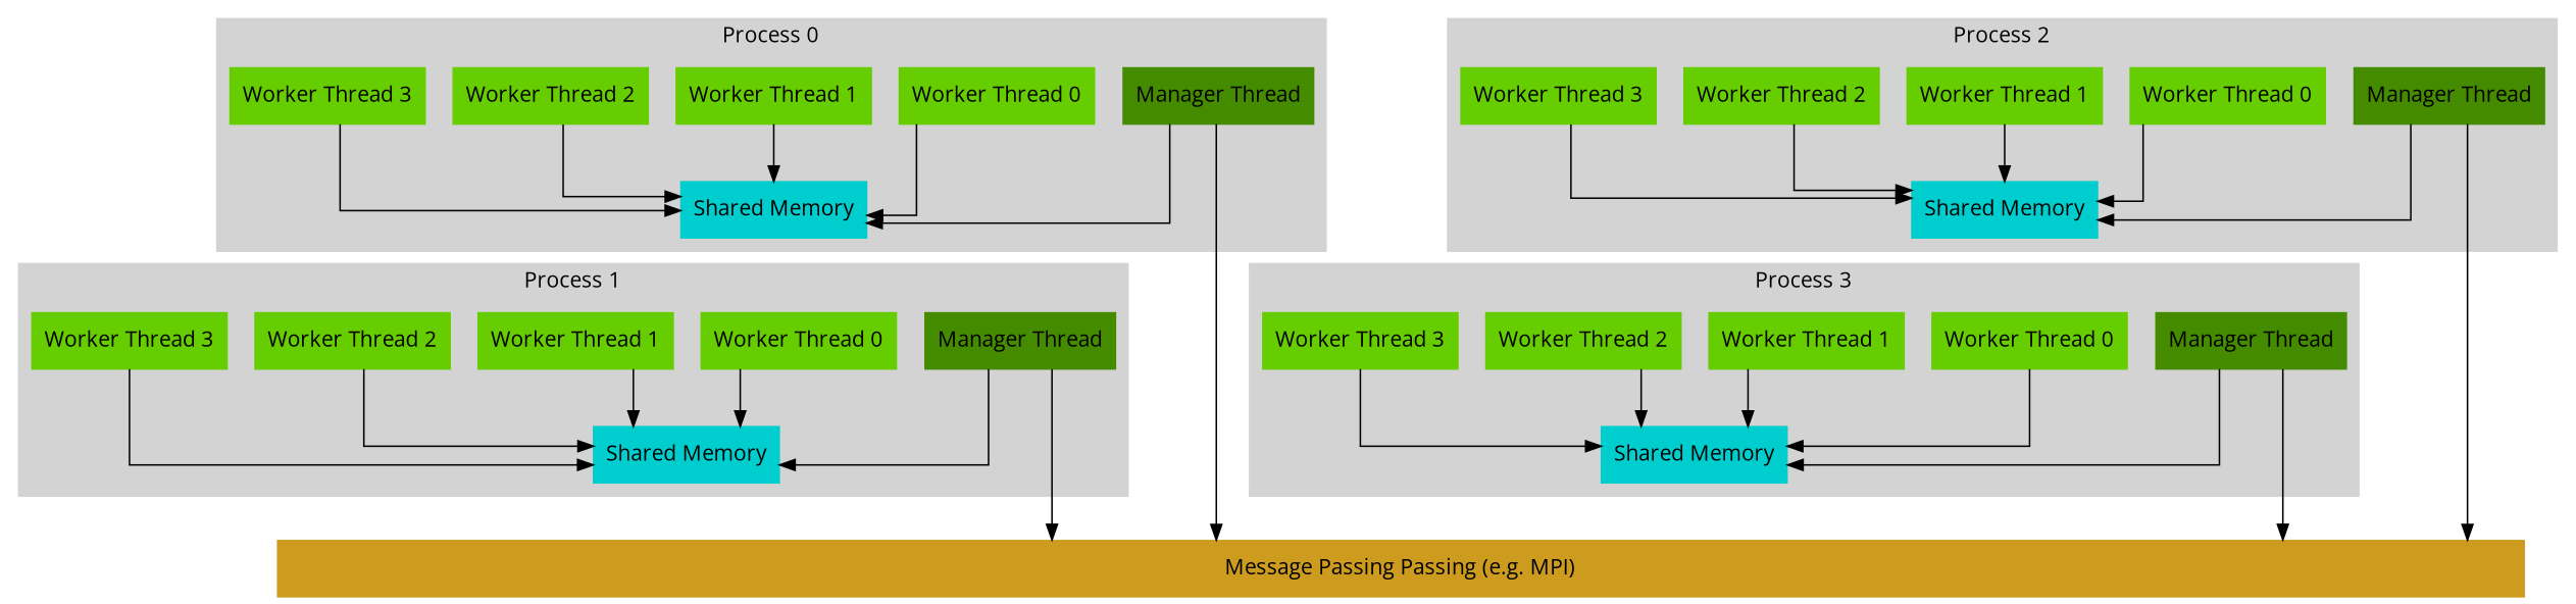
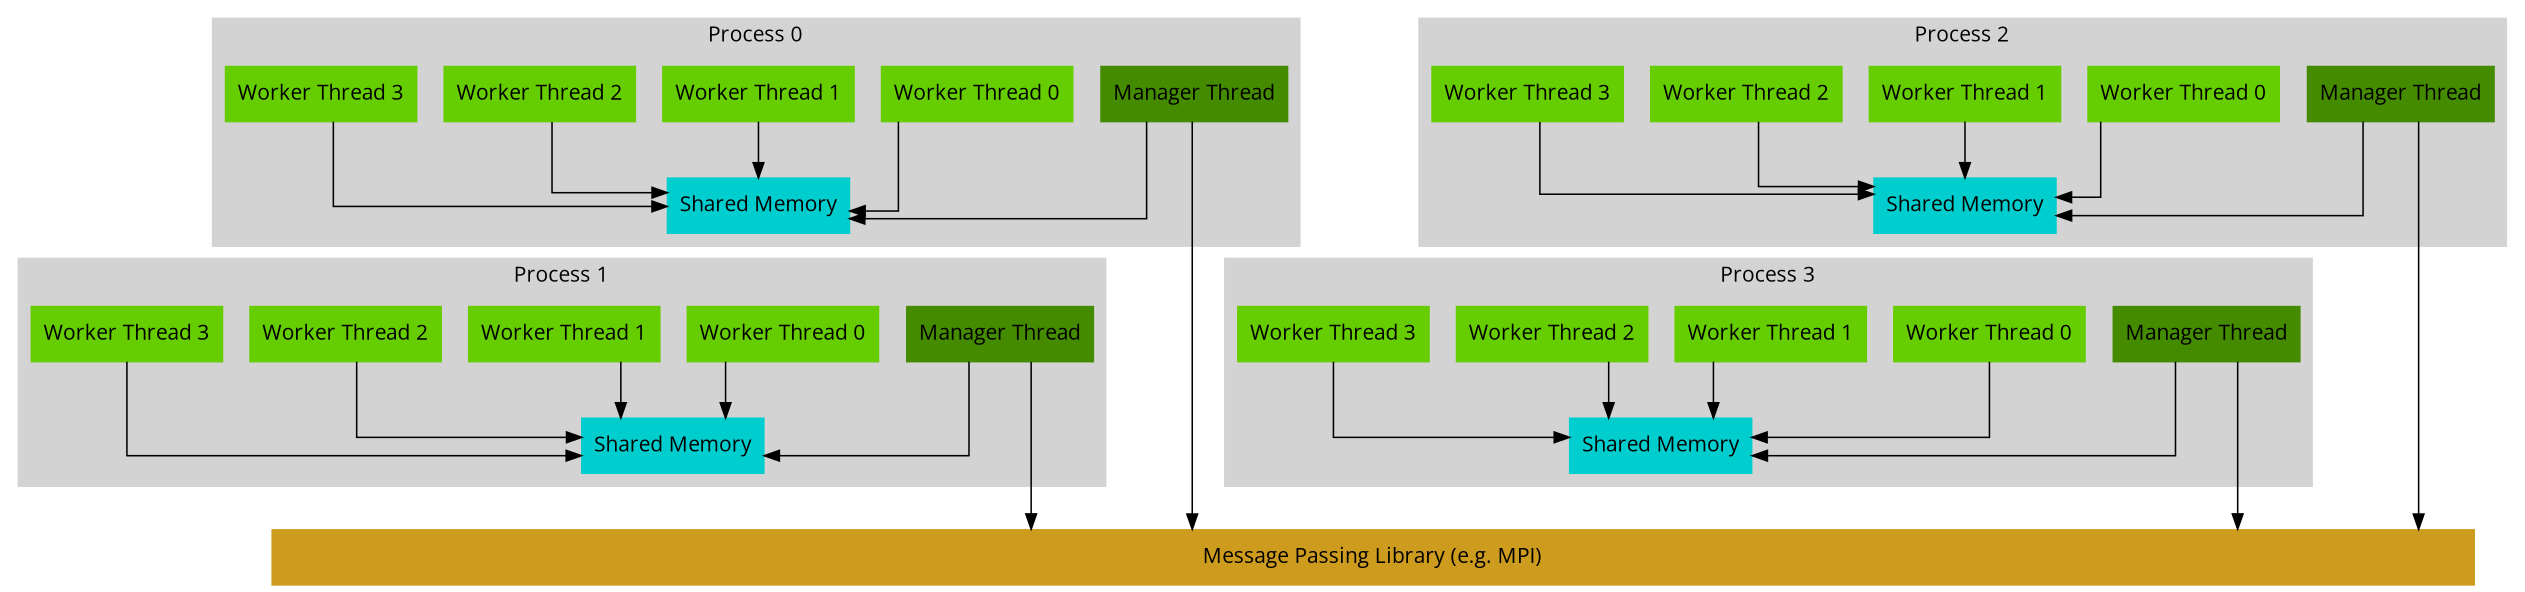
  digraph {
    splines=ortho
    fontname="Open Sans"
    node [color=chartreuse3 shape=record style=filled fontname="Open Sans"]
    edge [fontname="Open Sans"]
    n1 [label="Worker Thread 0"]
    n2 [color=cyan3 label="Shared Memory"]
    n3 [label="Worker Thread 1"]
    n4 [label="Worker Thread 2"]
    n5 [label="Worker Thread 3"]
    n6 [color=chartreuse4 label="Manager Thread"]
    n7 [label="Worker Thread 0"]
    n8 [color=cyan3 label="Shared Memory"]
    n9 [label="Worker Thread 1"]
    n10 [label="Worker Thread 2"]
    n11 [label="Worker Thread 3"]
    n12 [color=chartreuse4 label="Manager Thread"]
    n13 [label="Worker Thread 0"]
    n14 [color=cyan3 label="Shared Memory"]
    n15 [label="Worker Thread 1"]
    n16 [label="Worker Thread 2"]
    n17 [label="Worker Thread 3"]
    n18 [color=chartreuse4 label="Manager Thread"]
    n19 [label="Worker Thread 0"]
    n20 [color=cyan3 label="Shared Memory"]
    n21 [label="Worker Thread 1"]
    n22 [label="Worker Thread 2"]
    n23 [label="Worker Thread 3"]
    n24 [color=chartreuse4 label="Manager Thread"]
-   n25 [color=goldenrod3 label="Message Passing Passing (e.g. MPI)" width=20.0]
+   n25 [color=goldenrod3 label="Message Passing Library (e.g. MPI)" width=20.0]
    subgraph cluster_1 {
      color=lightgrey
      label="Process 0"
      style=filled
      n1
      n2
      n3
      n4
      n5
      n6
    }
    subgraph cluster_2 {
      color=lightgrey
      label="Process 1"
      style=filled
      n7
      n8
      n9
      n10
      n11
      n12
    }
    subgraph cluster_3 {
      color=lightgrey
      label="Process 2"
      style=filled
      n13
      n14
      n15
      n16
      n17
      n18
    }
    subgraph cluster_4 {
      color=lightgrey
      label="Process 3"
      style=filled
      n19
      n20
      n21
      n22
      n23
      n24
    }
    n1 -> n2
    n2 -> n11 [style=invis]
    n2 -> n25 [style=invis]
    n3 -> n2
    n4 -> n2
    n5 -> n2
    n6 -> n2
    n6 -> n25
    n7 -> n8
    n8 -> n25 [style=invis]
    n9 -> n8
    n10 -> n8
    n11 -> n8
    n12 -> n8
    n12 -> n25
    n13 -> n14
    n14 -> n23 [style=invis]
    n14 -> n25 [style=invis]
    n15 -> n14
    n16 -> n14
    n17 -> n14
    n18 -> n14
    n18 -> n25
    n19 -> n20
    n20 -> n25 [style=invis]
    n21 -> n20
    n22 -> n20
    n23 -> n20
    n24 -> n20
    n24 -> n25
  }
